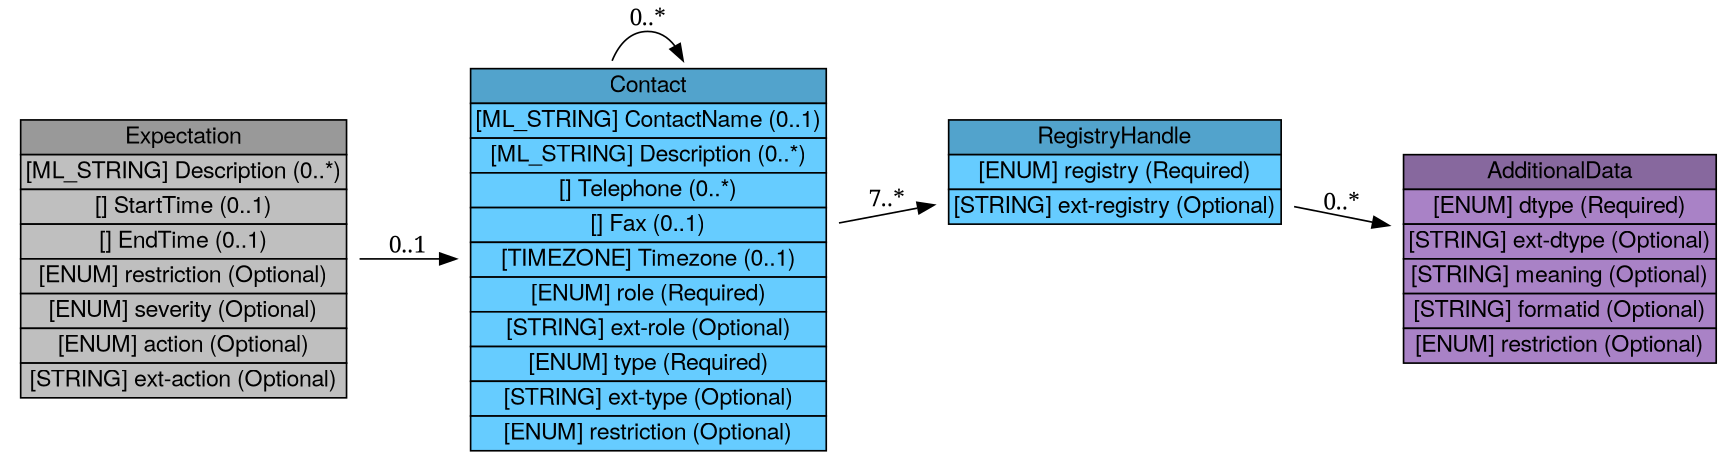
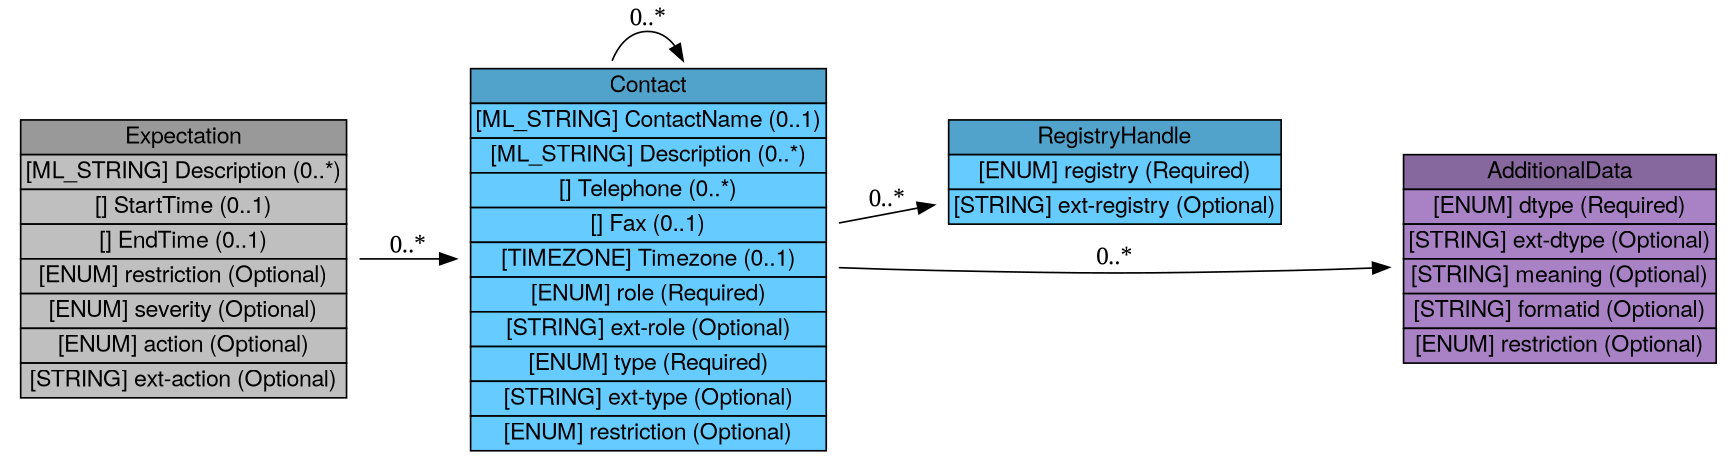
  digraph {
    fontname="Noto Serif"
    rankdir=LR
    node [fontname="Noto Serif" shape=plaintext]
    edge [fontname="Noto Serif"]
    n1 [height=2.4444 label=<<table BORDER="0" CELLBORDER="1" CELLSPACING="0"> <tr> <td BGCOLOR="#999999" HREF="/idmef_parser/IODEFv1/Expectation.html" TITLE="The Expectation class conveys to the recipient of the IODEF document the actions the sender is requesting. The scope of the requested action is limited to purview of the EventData class in which this class is aggregated. "><FONT FACE="Nimbus Sans L">Expectation</FONT></td> </tr>" %<tr><td BGCOLOR="#BFBFBF"  HREF="/idmef_parser/IODEFv1/Expectation.html" TITLE="A free-form description of the desired action(s)."><FONT FACE="Nimbus Sans L">[ML_STRING] Description (0..*)</FONT></td></tr>%<tr><td BGCOLOR="#BFBFBF"  HREF="/idmef_parser/IODEFv1/Expectation.html" TITLE="The time at which the action should be performed.  A timestamp that is earlier than the ReportTime specified in the Incident class denotes that the expectation should be fulfilled as soon as possible.  The absence of this element leaves the execution of the expectation to the discretion of the recipient."><FONT FACE="Nimbus Sans L">[] StartTime (0..1)</FONT></td></tr>%<tr><td BGCOLOR="#BFBFBF"  HREF="/idmef_parser/IODEFv1/Expectation.html" TITLE="The time by which the action should be completed. If the action is not carried out by this time, it should no longer be performed."><FONT FACE="Nimbus Sans L">[] EndTime (0..1)</FONT></td></tr>%<tr><td BGCOLOR="#BFBFBF"  HREF="/idmef_parser/IODEFv1/Expectation.html" TITLE="This attribute is defined in Section 3.2."><FONT FACE="Nimbus Sans L">[ENUM] restriction (Optional)</FONT></td></tr>%<tr><td BGCOLOR="#BFBFBF"  HREF="/idmef_parser/IODEFv1/Expectation.html" TITLE="Indicates the desired priority of the action. This attribute is an enumerated list with no default value, and the semantics of these relative measures are context dependent."><FONT FACE="Nimbus Sans L">[ENUM] severity (Optional)</FONT></td></tr>%<tr><td BGCOLOR="#BFBFBF"  HREF="/idmef_parser/IODEFv1/Expectation.html" TITLE="Classifies the type of action requested.  This attribute is an enumerated list with no default value."><FONT FACE="Nimbus Sans L">[ENUM] action (Optional)</FONT></td></tr>%<tr><td BGCOLOR="#BFBFBF"  HREF="/idmef_parser/IODEFv1/Expectation.html" TITLE="A means by which to extend the action attribute.  See Section 5.1."><FONT FACE="Nimbus Sans L">[STRING] ext-action (Optional)</FONT></td></tr>%</table>> width=2.9444]
    n2 [height=3.3194 label=<<table BORDER="0" CELLBORDER="1" CELLSPACING="0"> <tr> <td BGCOLOR="#52a3cc" HREF="/idmef_parser/IODEFv1/Contact.html" TITLE="The Contact class describes contact information for organizations and personnel involved in the incident. This class allows for the naming of the involved party, specifying contact information for them, and identifying their role in the incident. "><FONT FACE="Nimbus Sans L">Contact</FONT></td> </tr>" %<tr><td BGCOLOR="#66CCFF"  HREF="/idmef_parser/IODEFv1/Contact.html" TITLE="The name of the contact.  The contact may either be an organization or a person.  The type attribute disambiguates the semantics."><FONT FACE="Nimbus Sans L">[ML_STRING] ContactName (0..1)</FONT></td></tr>%<tr><td BGCOLOR="#66CCFF"  HREF="/idmef_parser/IODEFv1/Contact.html" TITLE="A free-form description of this contact.  In the case of a person, this is often the organizational title of the individual."><FONT FACE="Nimbus Sans L">[ML_STRING] Description (0..*)</FONT></td></tr>%<tr><td BGCOLOR="#66CCFF"  HREF="/idmef_parser/IODEFv1/Contact.html" TITLE="The telephone number of the contact."><FONT FACE="Nimbus Sans L">[] Telephone (0..*)</FONT></td></tr>%<tr><td BGCOLOR="#66CCFF"  HREF="/idmef_parser/IODEFv1/Contact.html" TITLE="The facsimile telephone number of the contact."><FONT FACE="Nimbus Sans L">[] Fax (0..1)</FONT></td></tr>%<tr><td BGCOLOR="#66CCFF"  HREF="/idmef_parser/IODEFv1/Contact.html" TITLE="The timezone in which the contact resides formatted according to Section 2.9."><FONT FACE="Nimbus Sans L">[TIMEZONE] Timezone (0..1)</FONT></td></tr>%<tr><td BGCOLOR="#66CCFF"  HREF="/idmef_parser/IODEFv1/Contact.html" TITLE="Indicates the role the contact fulfills.  This attribute is defined as an enumerated list:"><FONT FACE="Nimbus Sans L">[ENUM] role (Required)</FONT></td></tr>%<tr><td BGCOLOR="#66CCFF"  HREF="/idmef_parser/IODEFv1/Contact.html" TITLE="A means by which to extend the role attribute. See Section 5.1."><FONT FACE="Nimbus Sans L">[STRING] ext-role (Optional)</FONT></td></tr>%<tr><td BGCOLOR="#66CCFF"  HREF="/idmef_parser/IODEFv1/Contact.html" TITLE="Indicates the type of contact being described. This attribute is defined as an enumerated list:"><FONT FACE="Nimbus Sans L">[ENUM] type (Required)</FONT></td></tr>%<tr><td BGCOLOR="#66CCFF"  HREF="/idmef_parser/IODEFv1/Contact.html" TITLE="A means by which to extend the type attribute. See Section 5.1."><FONT FACE="Nimbus Sans L">[STRING] ext-type (Optional)</FONT></td></tr>%<tr><td BGCOLOR="#66CCFF"  HREF="/idmef_parser/IODEFv1/Contact.html" TITLE="This attribute is defined in Section 3.2."><FONT FACE="Nimbus Sans L">[ENUM] restriction (Optional)</FONT></td></tr>%</table>> width=3.1944]
    n3 [height=0.98611 label=<<table BORDER="0" CELLBORDER="1" CELLSPACING="0"> <tr> <td BGCOLOR="#52a3cc" HREF="/idmef_parser/IODEFv1/RegistryHandle.html" TITLE="The RegistryHandle class represents a handle into an Internet registry or community-specific database. The handle is specified in the element content and the type attribute specifies the database. "><FONT FACE="Nimbus Sans L">RegistryHandle</FONT></td> </tr>" %<tr><td BGCOLOR="#66CCFF"  HREF="/idmef_parser/IODEFv1/RegistryHandle.html" TITLE="The database to which the handle belongs.  The default value is &#39;local&#39;.  The possible values are:"><FONT FACE="Nimbus Sans L">[ENUM] registry (Required)</FONT></td></tr>%<tr><td BGCOLOR="#66CCFF"  HREF="/idmef_parser/IODEFv1/RegistryHandle.html" TITLE="A means by which to extend the registry attribute.  See Section 5.1."><FONT FACE="Nimbus Sans L">[STRING] ext-registry (Optional)</FONT></td></tr>%</table>> width=2.9861]
    n4 [height=1.8611 label=<<table BORDER="0" CELLBORDER="1" CELLSPACING="0"> <tr> <td BGCOLOR="#87689e" HREF="/idmef_parser/IODEFv1/AdditionalData.html" TITLE="The AdditionalData class serves as an extension mechanism for information not otherwise represented in the data model. For relatively simple information, atomic data types (e.g., integers, strings) are provided with a mechanism to annotate their meaning. The class can also be used to extend the data model (and the associated Schema) to support proprietary extensions by encapsulating entire XML documents conforming to another Schema (e.g., IDMEF). A detailed discussion for extending the data model and the schema can be found in Section 5. "><FONT FACE="Nimbus Sans L">AdditionalData</FONT></td> </tr>" %<tr><td BGCOLOR="#a982c6"  HREF="/idmef_parser/IODEFv1/AdditionalData.html" TITLE="The data type of the element content.  The permitted values for this attribute are shown below.  The default value is &quot;string&quot;."><FONT FACE="Nimbus Sans L">[ENUM] dtype (Required)</FONT></td></tr>%<tr><td BGCOLOR="#a982c6"  HREF="/idmef_parser/IODEFv1/AdditionalData.html" TITLE="A means by which to extend the dtype attribute.  See Section 5.1."><FONT FACE="Nimbus Sans L">[STRING] ext-dtype (Optional)</FONT></td></tr>%<tr><td BGCOLOR="#a982c6"  HREF="/idmef_parser/IODEFv1/AdditionalData.html" TITLE="A free-form description of the element content."><FONT FACE="Nimbus Sans L">[STRING] meaning (Optional)</FONT></td></tr>%<tr><td BGCOLOR="#a982c6"  HREF="/idmef_parser/IODEFv1/AdditionalData.html" TITLE="An identifier referencing the format and semantics of the element content."><FONT FACE="Nimbus Sans L">[STRING] formatid (Optional)</FONT></td></tr>%<tr><td BGCOLOR="#a982c6"  HREF="/idmef_parser/IODEFv1/AdditionalData.html" TITLE="This attribute has been defined in Section 3.2."><FONT FACE="Nimbus Sans L">[ENUM] restriction (Optional)</FONT></td></tr>%</table>> width=2.8194]
-   n1 -> n2 [label="0..1"]
+   n1 -> n2 [label="0..*"]
    n2 -> n2 [label="0..*"]
-   n2 -> n3 [label="7..*"]
-   n3 -> n4 [label="0..*"]
+   n2 -> n3 [label="0..*"]
+   n2 -> n4 [label="0..*"]
  }
